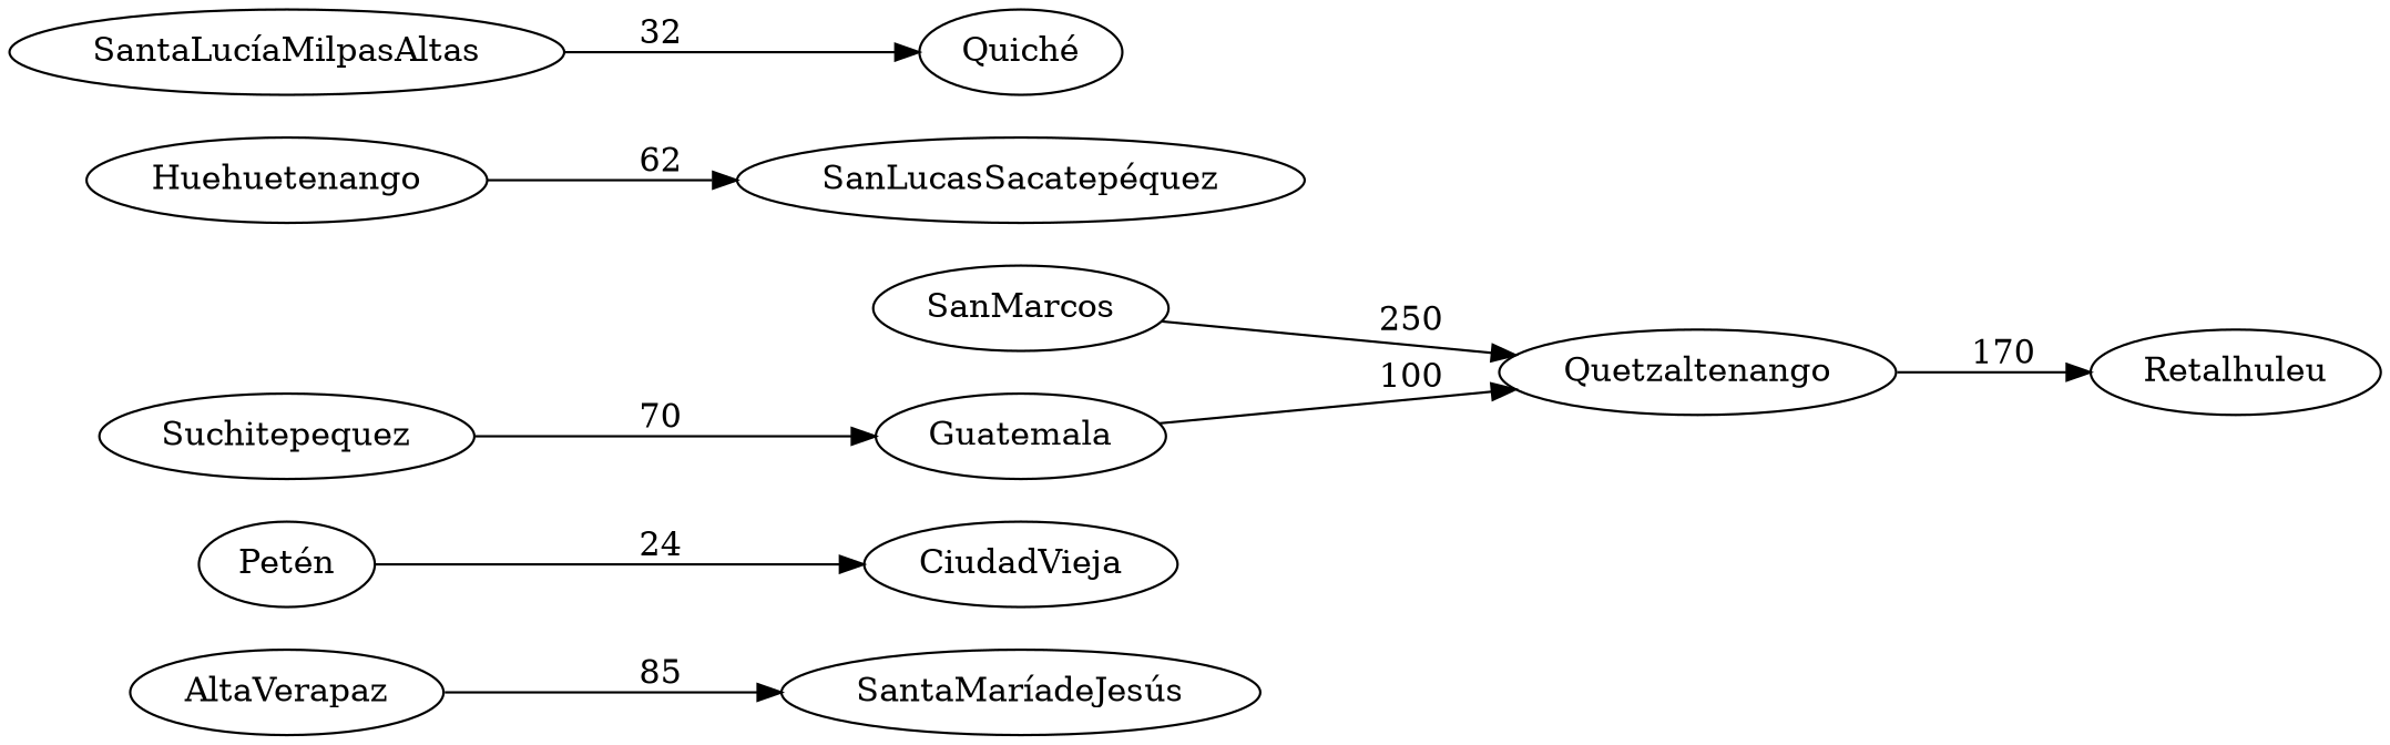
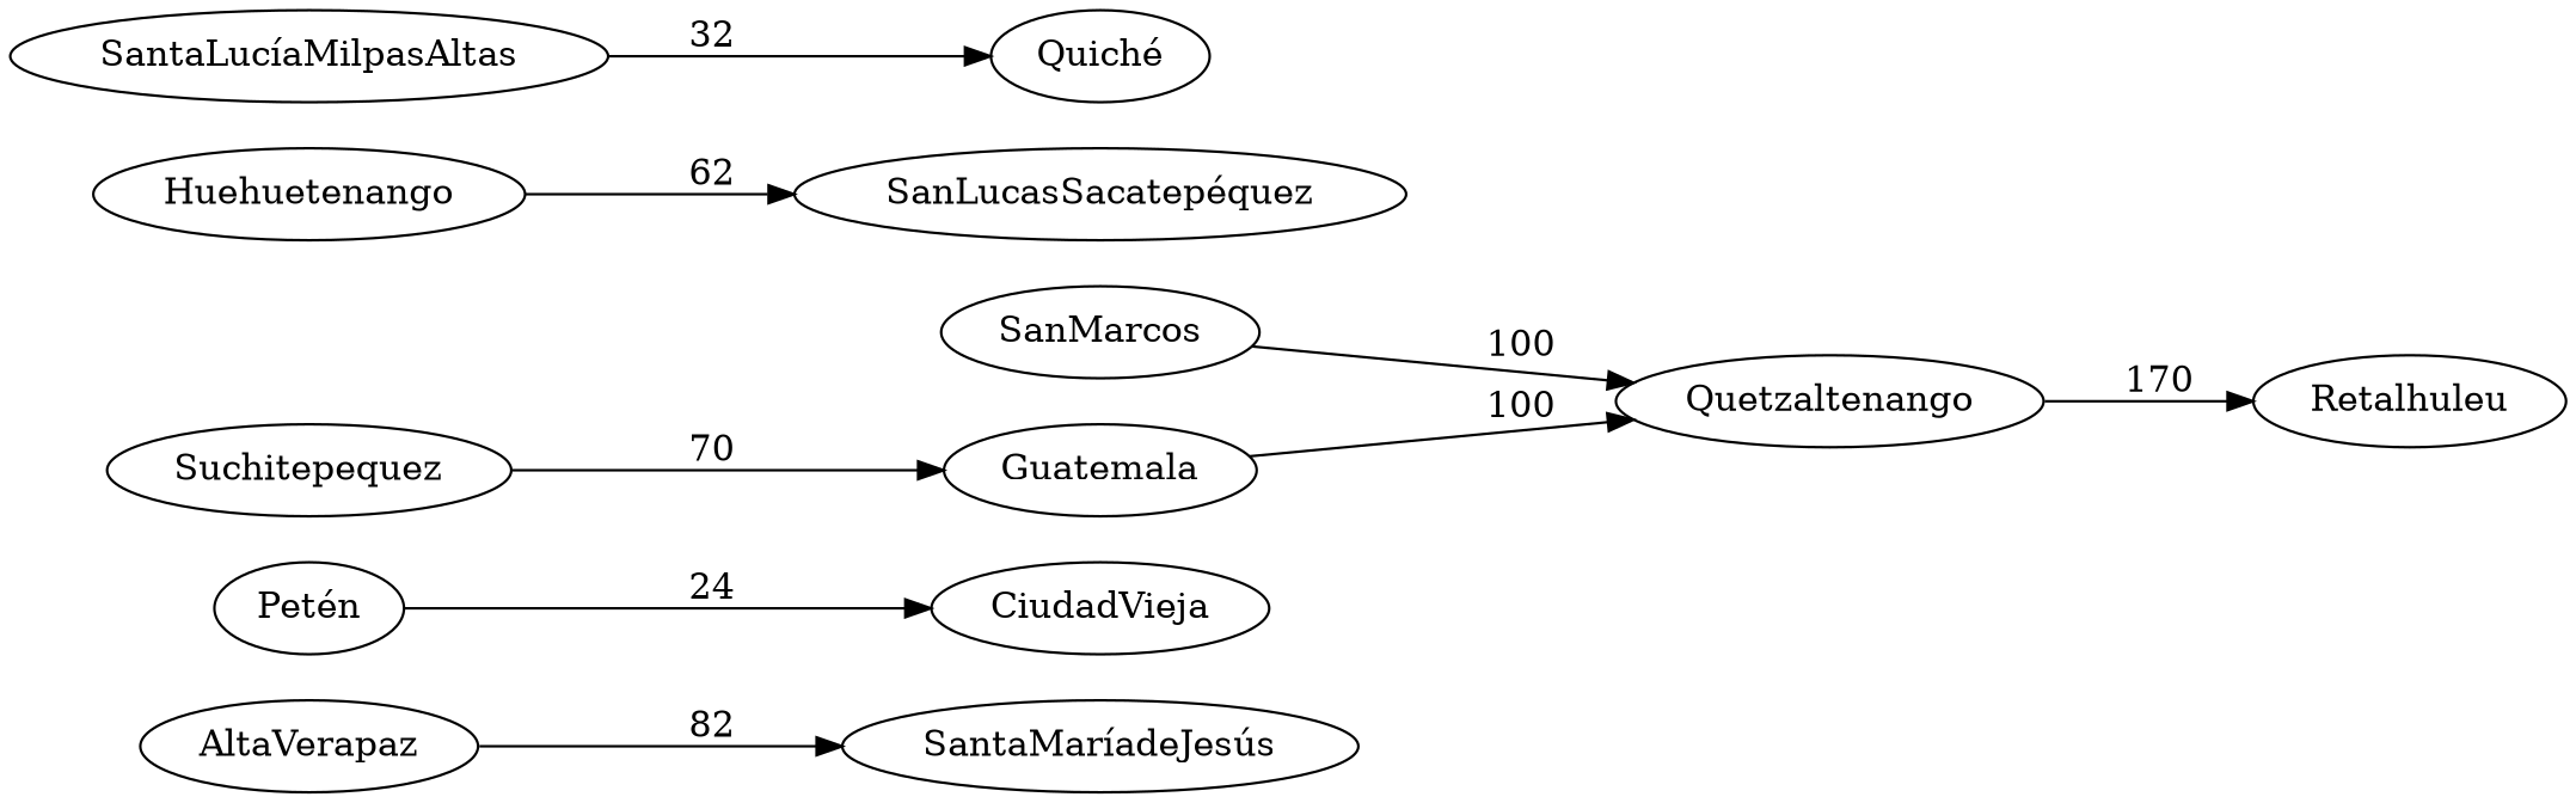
  digraph {
    rankdir=LR
    AltaVerapaz
    "SantaMaríadeJesús"
    "Petén"
    CiudadVieja
    Quetzaltenango
    Retalhuleu
    SanMarcos
    Suchitepequez
    Guatemala
    Huehuetenango
    "SanLucasSacatepéquez"
    "SantaLucíaMilpasAltas"
    "Quiché"
-   AltaVerapaz -> "SantaMaríadeJesús" [label="   85 "]
+   AltaVerapaz -> "SantaMaríadeJesús" [label="   82 "]
    "Petén" -> CiudadVieja [label="   24 "]
    Quetzaltenango -> Retalhuleu [label="   170 "]
-   SanMarcos -> Quetzaltenango [label="   250 "]
+   SanMarcos -> Quetzaltenango [label="   100 "]
    Suchitepequez -> Guatemala [label="   70 "]
    Guatemala -> Quetzaltenango [label="   100 "]
    Huehuetenango -> "SanLucasSacatepéquez" [label="   62 "]
    "SantaLucíaMilpasAltas" -> "Quiché" [label="   32 "]
  }
